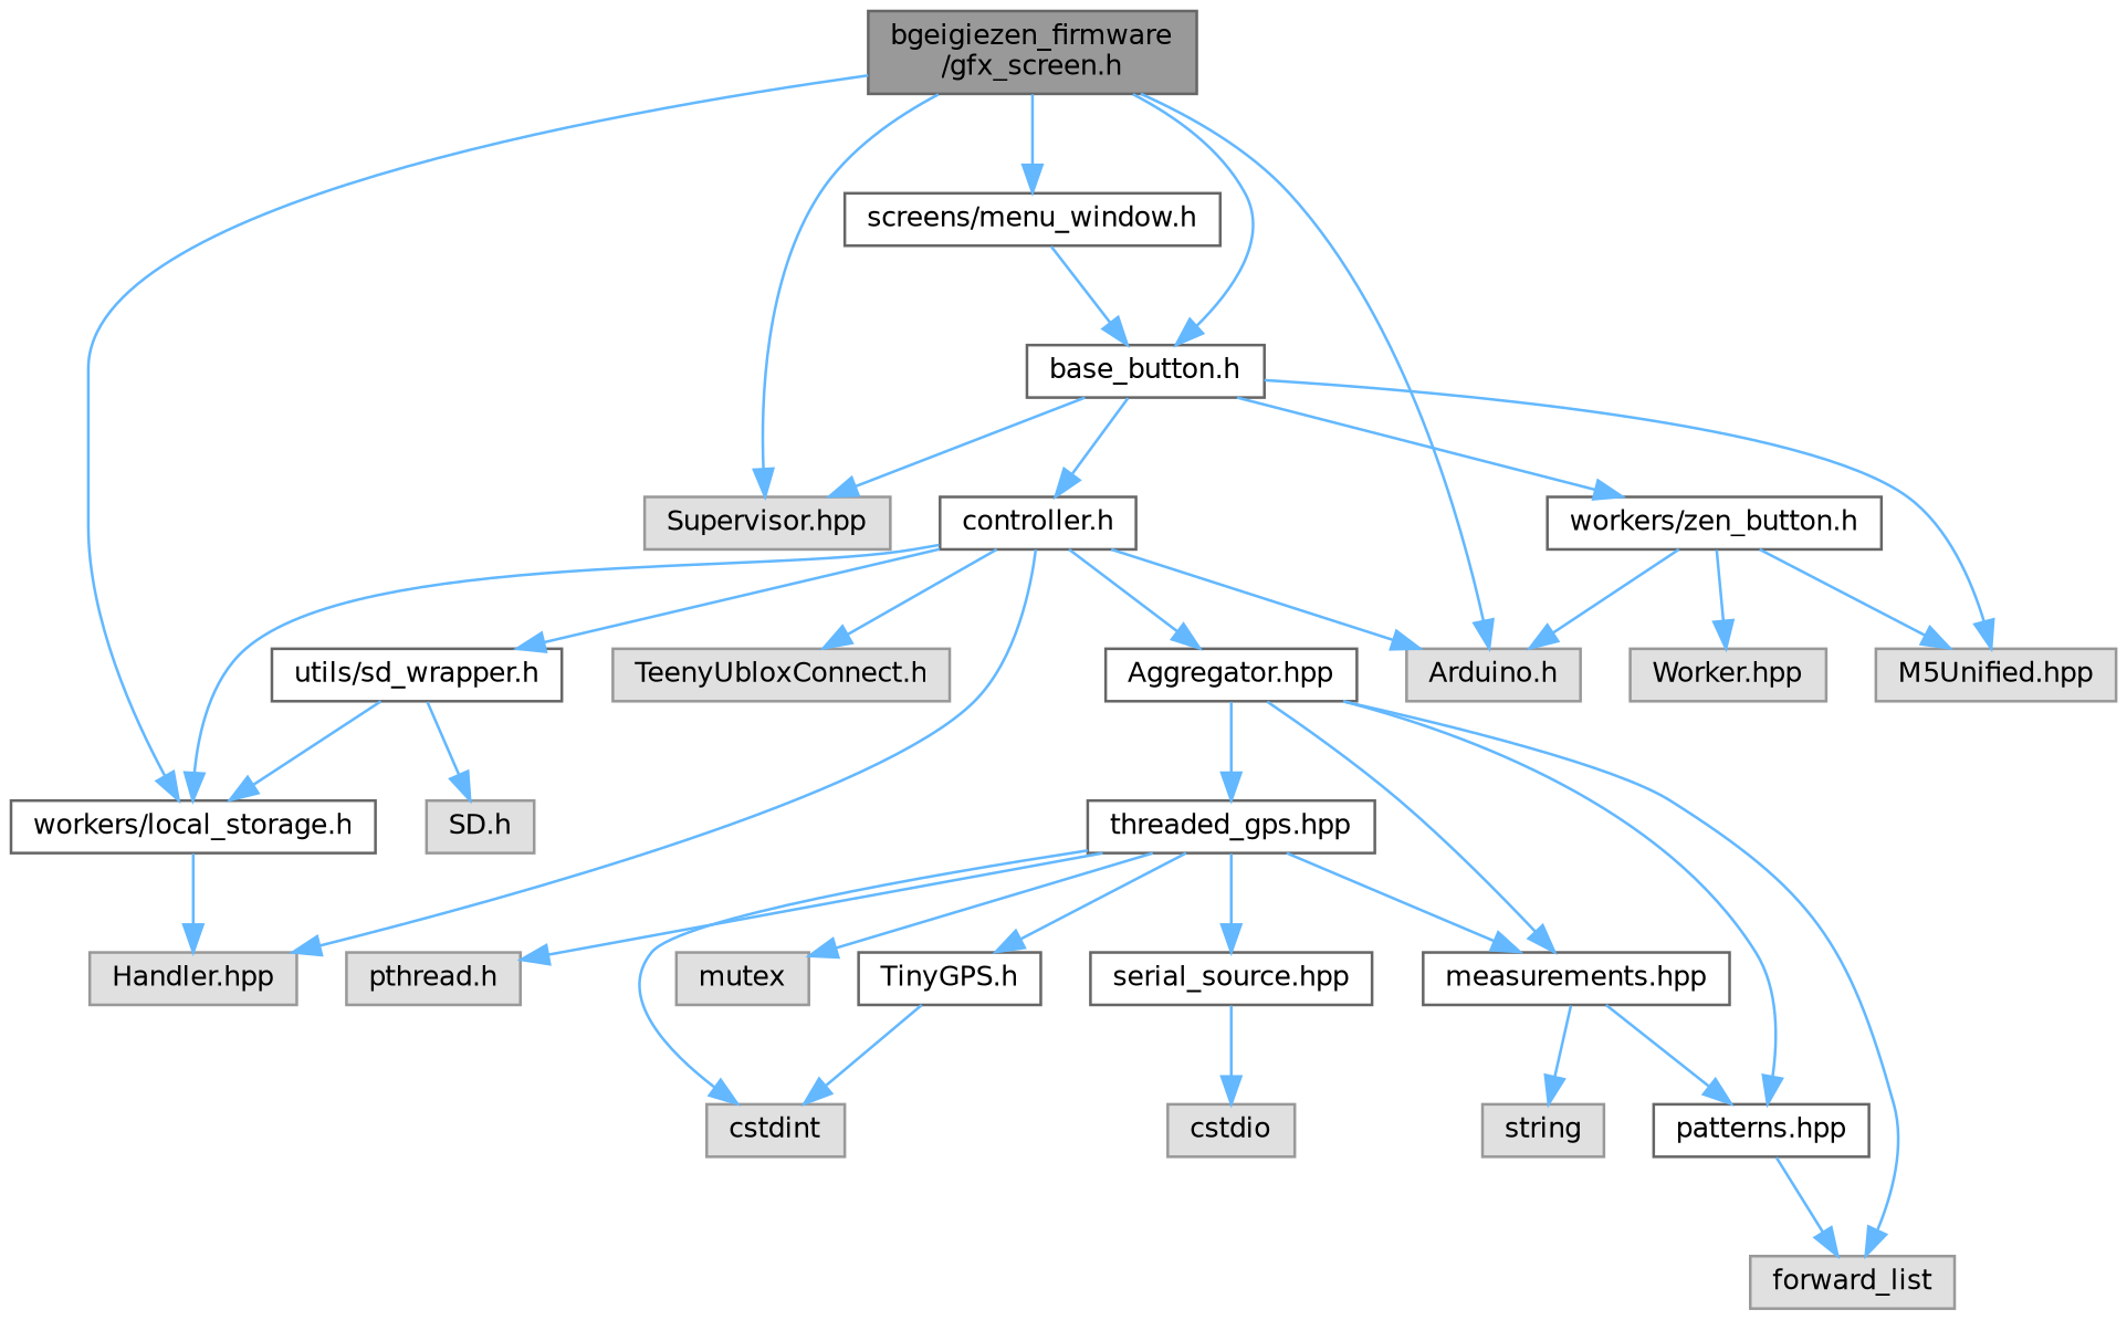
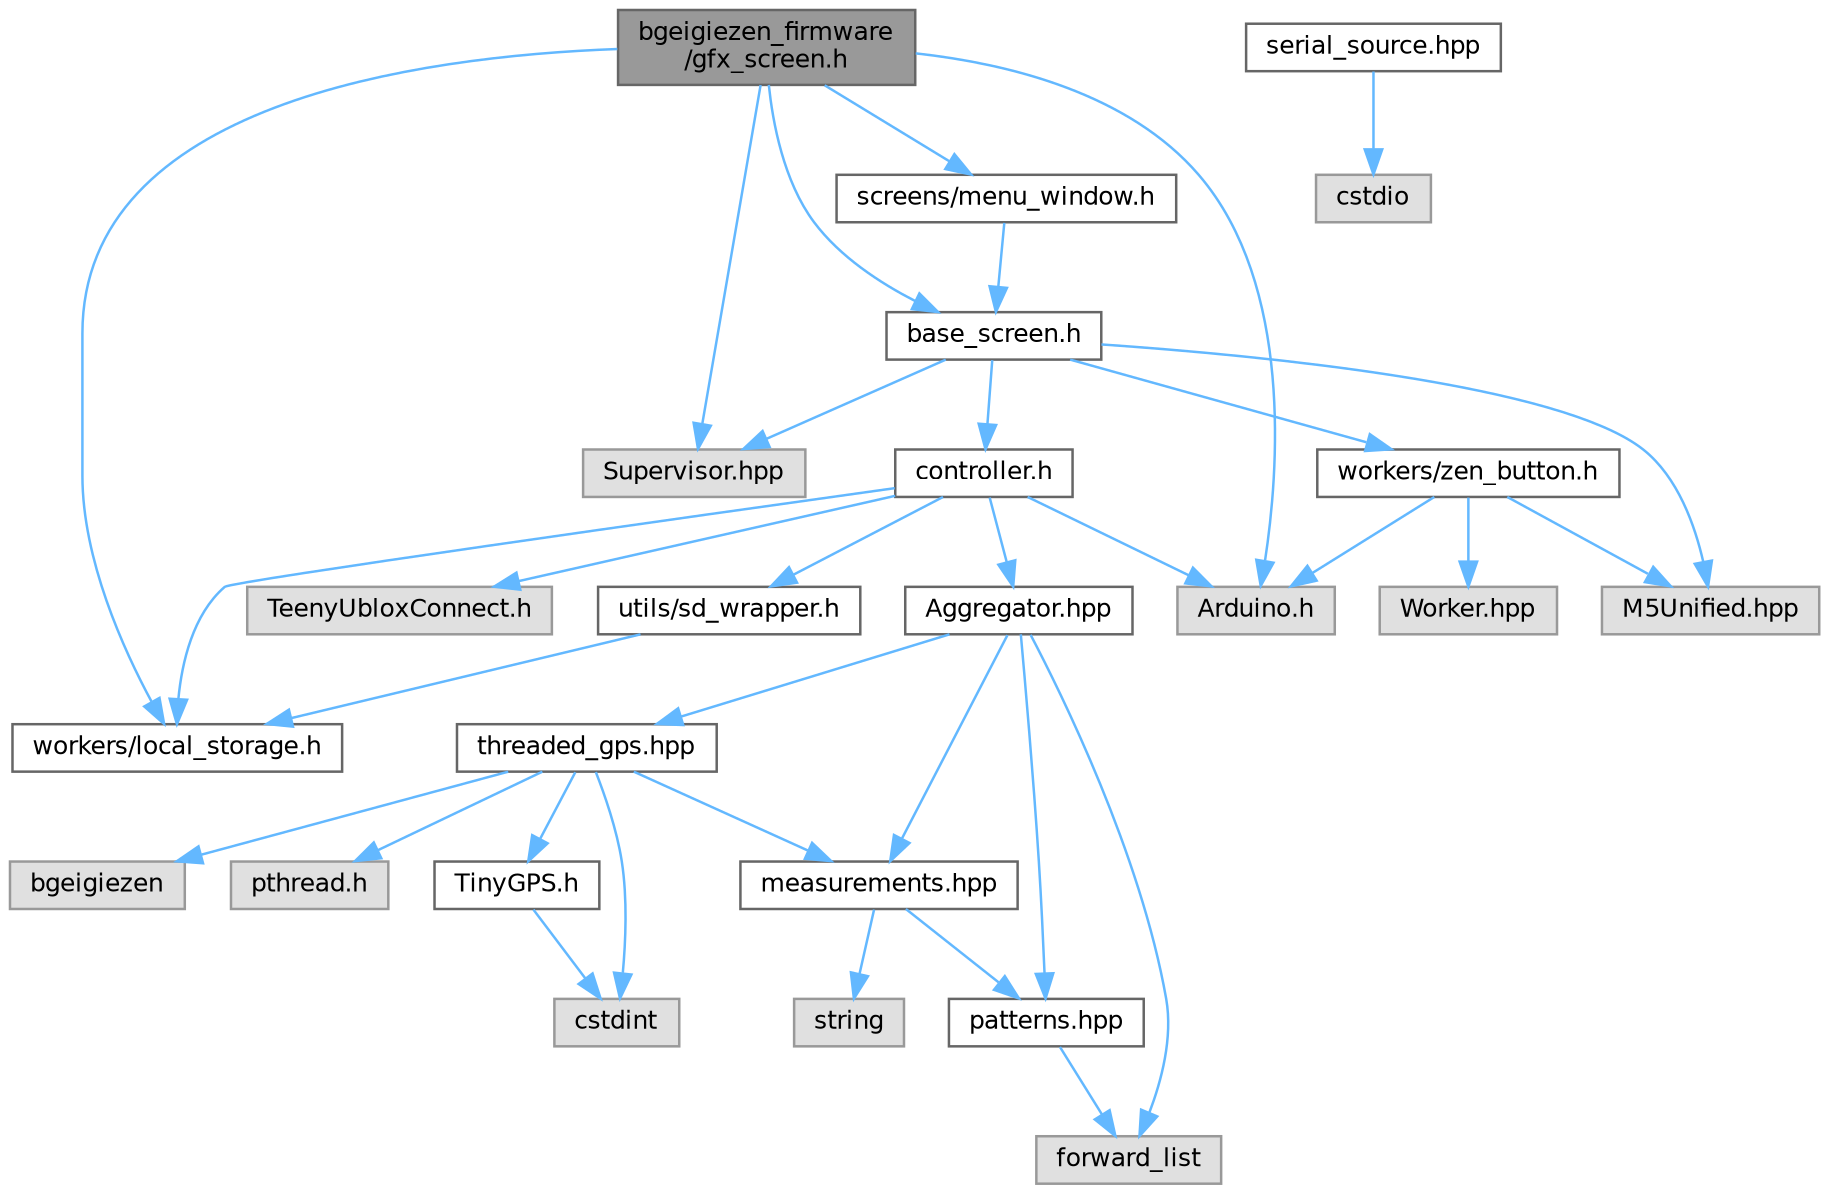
  digraph {
    node [color=grey60 fillcolor="#E0E0E0" fontname=Helvetica fontsize=10 shape=box style=filled]
    edge [color=steelblue1 fontname=Helvetica fontsize=10 labelfontname=Helvetica labelfontsize=10 style=solid]
    n1 [color=gray40 fillcolor=grey60 fontcolor=black height=0.2 label="bgeigiezen_firmware\l/gfx_screen.h" width=0.4]
    n2 [height=0.2 label="Arduino.h" width=0.4]
    n3 [height=0.2 label="Supervisor.hpp" width=0.4]
    n4 [color=grey40 fillcolor=white height=0.2 label="workers/local_storage.h" width=0.4]
    n5 [color=grey40 fillcolor=white height=0.2 label="screens/menu_window.h" width=0.4]
-   n6 [color=grey40 fillcolor=white height=0.2 label="base_button.h" width=0.4]
-   n7 [height=0.2 label="Handler.hpp" width=0.4]
+   n6 [color=grey40 fillcolor=white height=0.2 label="base_screen.h" width=0.4]
    n8 [height=0.2 label="M5Unified.hpp" width=0.4]
    n9 [color=grey40 fillcolor=white height=0.2 label="workers/zen_button.h" width=0.4]
    n10 [color=grey40 fillcolor=white height=0.2 label="controller.h" width=0.4]
    n11 [height=0.2 label="Worker.hpp" width=0.4]
    n12 [color=grey40 fillcolor=white height=0.2 label="Aggregator.hpp" width=0.4]
    n13 [height=0.2 label="TeenyUbloxConnect.h" width=0.4]
    n14 [color=grey40 fillcolor=white height=0.2 label="utils/sd_wrapper.h" width=0.4]
    n15 [height=0.2 label=forward_list width=0.4]
    n16 [color=grey40 fillcolor=white height=0.2 label="threaded_gps.hpp" width=0.4]
    n17 [color=grey40 fillcolor=white height=0.2 label="measurements.hpp" width=0.4]
    n18 [color=grey40 fillcolor=white height=0.2 label="patterns.hpp" width=0.4]
-   n19 [height=0.2 label="SD.h" width=0.4]
    n20 [height=0.2 label="pthread.h" width=0.4]
    n21 [height=0.2 label=cstdint width=0.4]
-   n22 [height=0.2 label=mutex width=0.4]
+   n22 [height=0.2 label=bgeigiezen width=0.4]
    n23 [color=grey40 fillcolor=white height=0.2 label="TinyGPS.h" width=0.4]
    n24 [color=grey40 fillcolor=white height=0.2 label="serial_source.hpp" width=0.4]
    n25 [height=0.2 label=string width=0.4]
    n26 [height=0.2 label=cstdio width=0.4]
    n1 -> n2
    n1 -> n3
    n1 -> n4
    n1 -> n5
    n1 -> n6
-   n4 -> n7
    n5 -> n6
    n6 -> n3
    n6 -> n8
    n6 -> n9
    n6 -> n10
    n9 -> n2
    n9 -> n8
    n9 -> n11
    n10 -> n2
    n10 -> n4
-   n10 -> n7
    n10 -> n12
    n10 -> n13
    n10 -> n14
    n12 -> n15
    n12 -> n16
    n12 -> n17
    n12 -> n18
    n14 -> n4
-   n14 -> n19
    n16 -> n17
    n16 -> n20
    n16 -> n21
    n16 -> n22
    n16 -> n23
-   n16 -> n24
    n17 -> n18
    n17 -> n25
    n18 -> n15
    n23 -> n21
    n24 -> n26
  }
